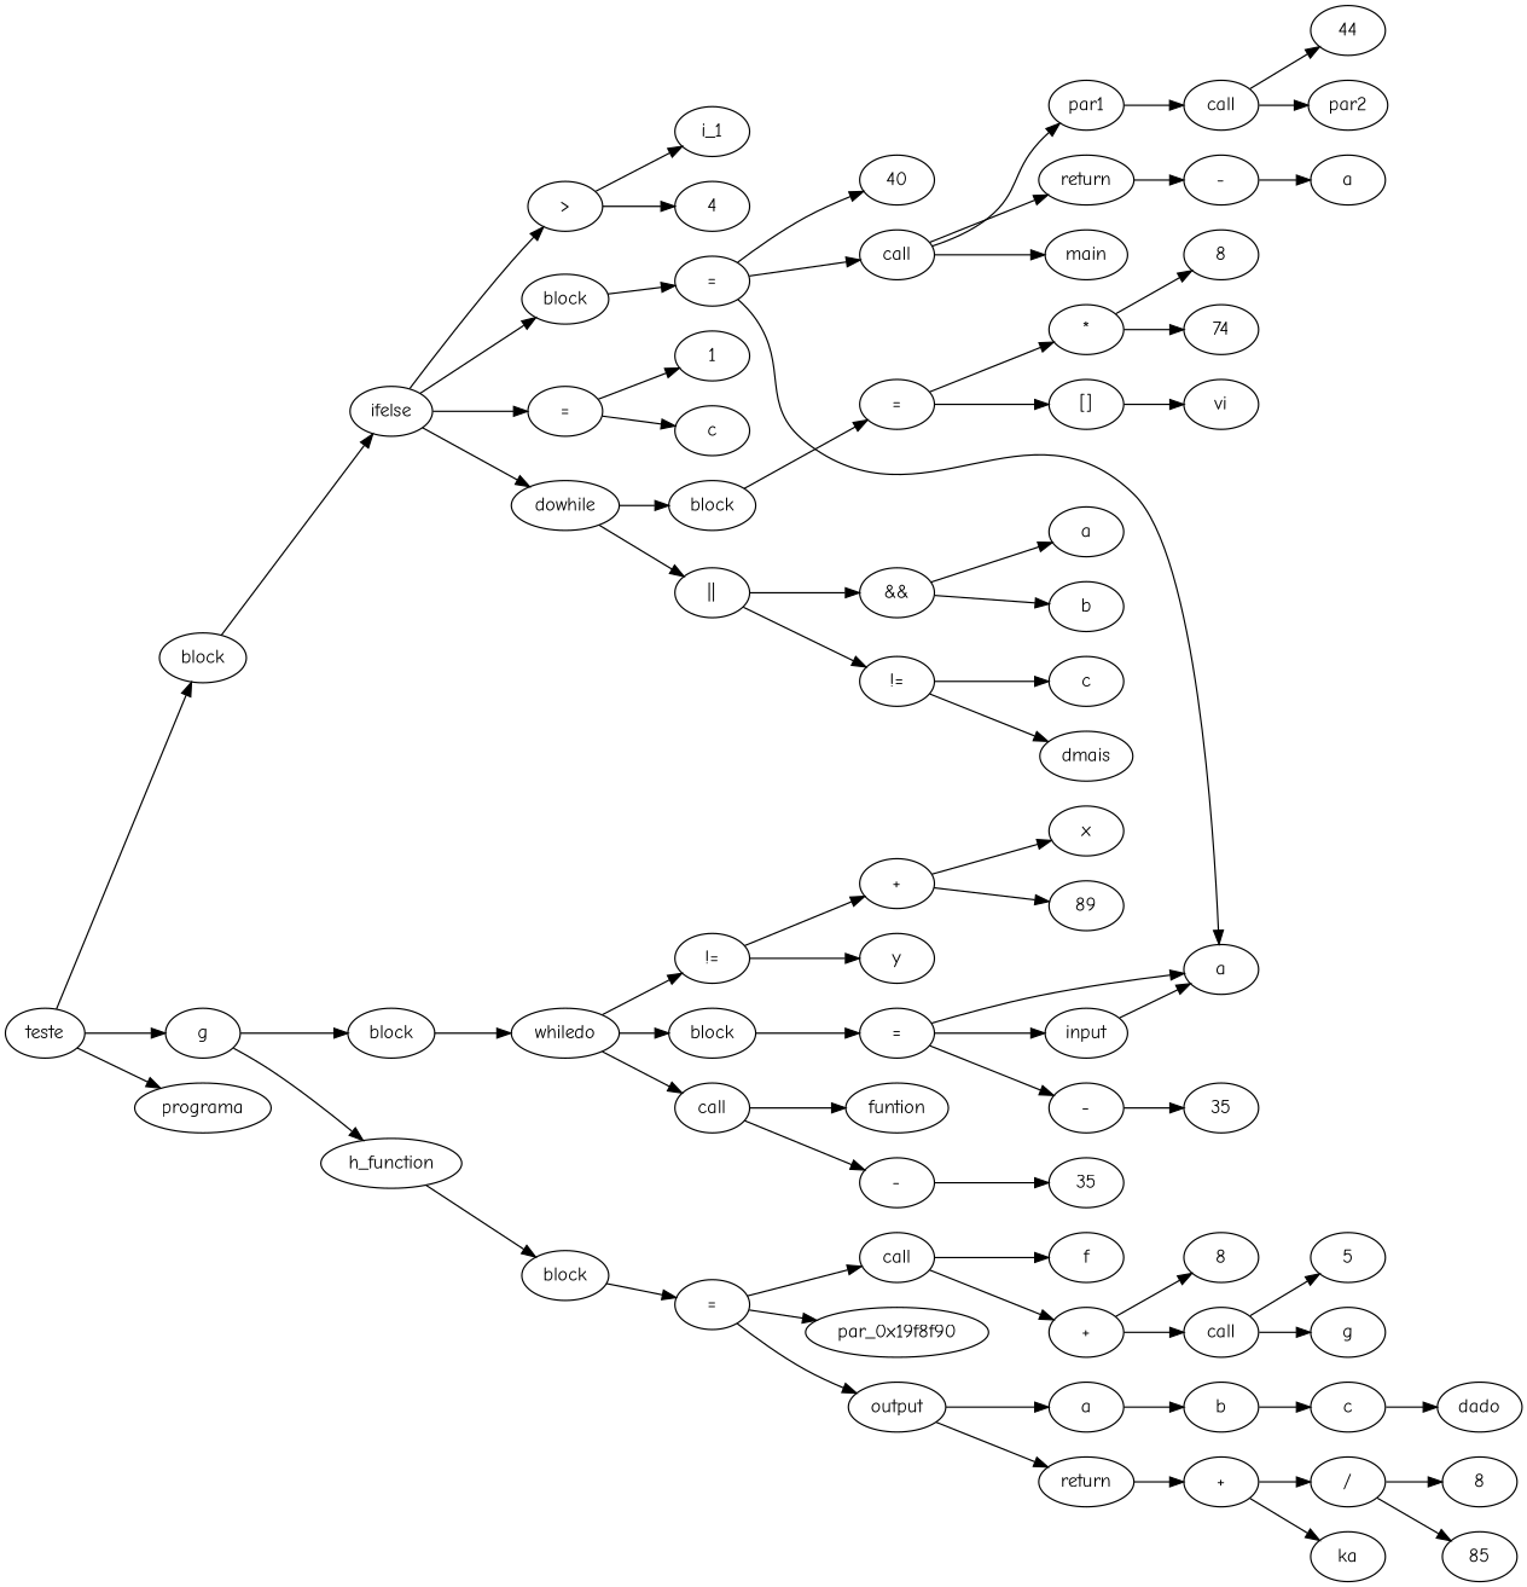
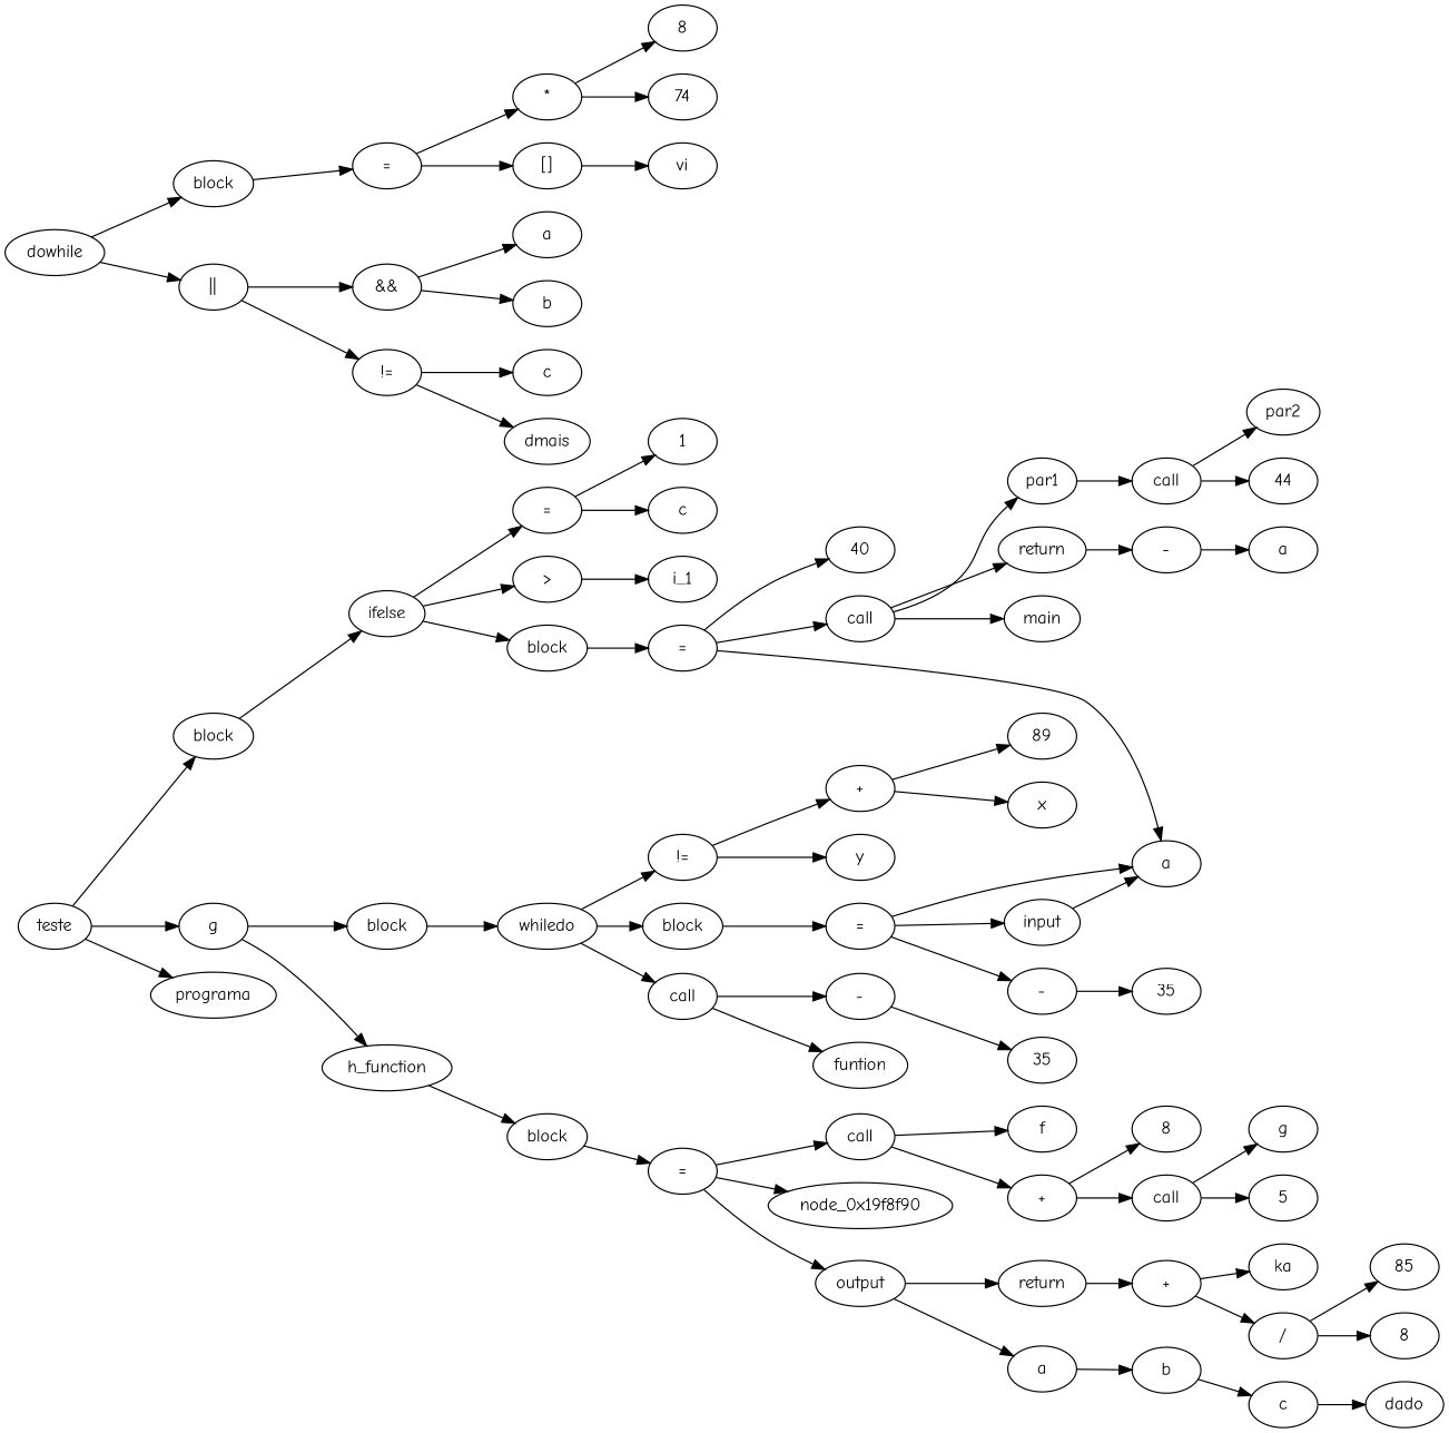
  digraph {
    fontname="Comic Neue"
    rankdir=LR
    node [fontname="Comic Neue"]
    edge [fontname="Comic Neue"]
    n1 [label=i_1]
-   n2 [label=4]
    n3 [label=">"]
    n4 [label=40]
    n5 [label="="]
    n6 [label=a]
    n7 [label=call]
    n8 [label=par1]
    n9 [label=main]
    n10 [label=return]
    n11 [label=call]
    n12 [label=44]
    n13 [label=par2]
    n14 [label="-"]
    n15 [label=a]
    n16 [label=block]
    n17 [label=1]
    n18 [label="="]
    n19 [label=c]
    n20 [label=ifelse]
    n21 [label=dowhile]
    n22 [label=block]
    n23 [label="||"]
    n24 [label=8]
    n25 [label=74]
    n26 [label="*"]
    n27 [label="="]
    n28 [label="[]"]
    n29 [label=vi]
    n30 [label=a]
    n31 [label=b]
    n32 [label="&&"]
    n33 [label=c]
    n34 [label=dmais]
    n35 [label="!="]
    n36 [label=block]
    n37 [label=teste]
    n38 [label=g]
    n39 [label=programa]
    n40 [label=block]
    n41 [label=h_function]
    n42 [label=y]
    n43 [label=x]
    n44 [label=89]
    n45 [label="+"]
    n46 [label="!="]
    n47 [label=35]
    n48 [label="-"]
    n49 [label="="]
    n50 [label=input]
    n51 [label=block]
    n52 [label=whiledo]
    n53 [label=call]
    n54 [label="-"]
    n55 [label=funtion]
    n56 [label=35]
    n57 [label=block]
    n58 [label=8]
    n59 [label=5]
    n60 [label=call]
    n61 [label=g]
    n62 [label="+"]
    n63 [label=call]
    n64 [label=f]
    n65 [label="="]
-   node_0x19f8f90 [label=par_0x19f8f90]
+   node_0x19f8f90
    n67 [label=output]
    n68 [label=a]
    n69 [label=return]
    n70 [label=b]
    n71 [label=c]
    n72 [label=dado]
    n73 [label="+"]
    n74 [label=ka]
    n75 [label=85]
    n76 [label=8]
    n77 [label="/"]
    n3 -> n1
-   n3 -> n2
    n5 -> n4
    n5 -> n6
    n5 -> n7
    n7 -> n8
    n7 -> n9
    n7 -> n10
    n8 -> n11
    n10 -> n14
    n11 -> n12
    n11 -> n13
    n14 -> n15
    n16 -> n5
    n18 -> n17
    n18 -> n19
    n20 -> n3
    n20 -> n16
    n20 -> n18
-   n20 -> n21
    n21 -> n22
    n21 -> n23
    n22 -> n27
    n23 -> n32
    n23 -> n35
    n26 -> n24
    n26 -> n25
    n27 -> n26
    n27 -> n28
    n28 -> n29
    n32 -> n30
    n32 -> n31
    n35 -> n33
    n35 -> n34
    n36 -> n20
    n37 -> n36
    n37 -> n38
    n37 -> n39
    n38 -> n40
    n38 -> n41
    n40 -> n52
    n41 -> n57
    n45 -> n43
    n45 -> n44
    n46 -> n42
    n46 -> n45
    n48 -> n47
    n49 -> n6
    n49 -> n48
    n49 -> n50
    n50 -> n6
    n51 -> n49
    n52 -> n46
    n52 -> n51
    n52 -> n53
    n53 -> n54
    n53 -> n55
    n54 -> n56
    n57 -> n65
    n60 -> n59
    n60 -> n61
    n62 -> n58
    n62 -> n60
    n63 -> n62
    n63 -> n64
    n65 -> n63
    n65 -> node_0x19f8f90
    n65 -> n67
    n67 -> n68
    n67 -> n69
    n68 -> n70
    n69 -> n73
    n70 -> n71
    n71 -> n72
    n73 -> n74
    n73 -> n77
    n77 -> n75
    n77 -> n76
  }
